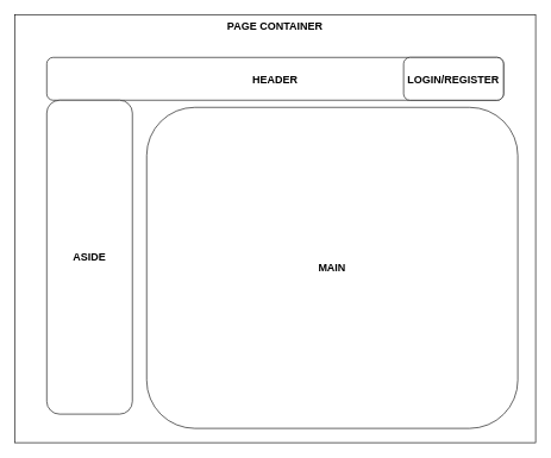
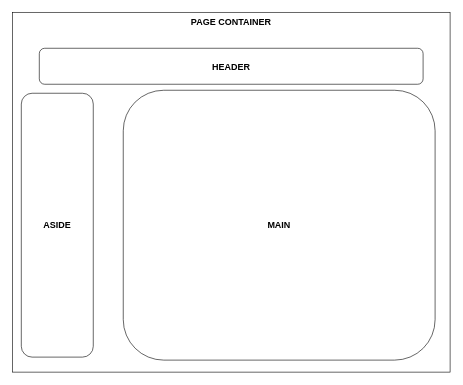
  <mxCell id="0" />
  <mxCell id="1" parent="0" />
  <mxCell id="2" value="PAGE CONTAINER" style="rounded=0;whiteSpace=wrap;html=1;verticalAlign=top;fontSize=15;fontStyle=1" vertex="1" parent="1"><mxGeometry x="20" y="20" width="730" height="600" as="geometry" /></mxCell>
  <mxCell id="3" value="HEADER" style="rounded=1;whiteSpace=wrap;html=1;fontSize=15;fontStyle=1" vertex="1" parent="1"><mxGeometry x="65" y="80" width="640" height="60" as="geometry" /></mxCell>
- <mxCell id="4" value="ASIDE" style="rounded=1;whiteSpace=wrap;html=1;fontSize=15;fontStyle=1" vertex="1" parent="1"><mxGeometry x="65" y="140" width="120" height="440" as="geometry" /></mxCell>
+ <mxCell id="4" value="ASIDE" style="rounded=1;whiteSpace=wrap;html=1;fontSize=15;fontStyle=1" vertex="1" parent="1"><mxGeometry x="35" y="155" width="120" height="440" as="geometry" /></mxCell>
  <mxCell id="5" value="MAIN" style="rounded=1;whiteSpace=wrap;html=1;fontSize=15;fontStyle=1" vertex="1" parent="1"><mxGeometry x="205" y="150" width="520" height="450" as="geometry" /></mxCell>
- <mxCell id="6" value="LOGIN/REGISTER" style="rounded=1;whiteSpace=wrap;html=1;fontSize=15;fontStyle=1" vertex="1" parent="1"><mxGeometry x="565" y="80" width="140" height="60" as="geometry" /></mxCell>
